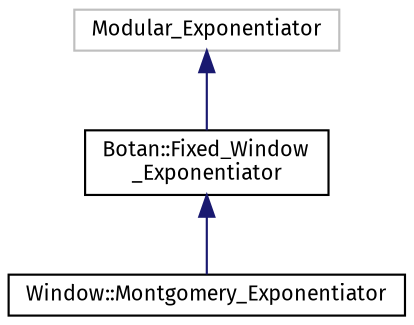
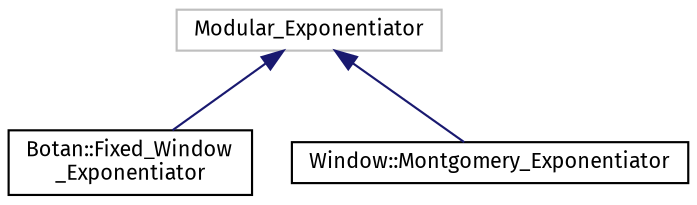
  digraph {
    fontname="Fira Sans"
    rankdir=TB
    node [color=black fillcolor=white fontname="Fira Sans" fontsize=10 shape=record style=filled]
    edge [color=midnightblue dir=back fontname="Fira Sans" fontsize=10 labelfontname=Helvetica labelfontsize=10 style=solid]
    n1 [color=grey75 height=0.2 label=Modular_Exponentiator width=0.4]
    n2 [height=0.2 label="Botan::Fixed_Window\l_Exponentiator" width=0.4]
    n3 [height=0.2 label="Window::Montgomery_Exponentiator" width=0.4]
    n1 -> n2
-   n2 -> n3
+   n1 -> n3
  }
